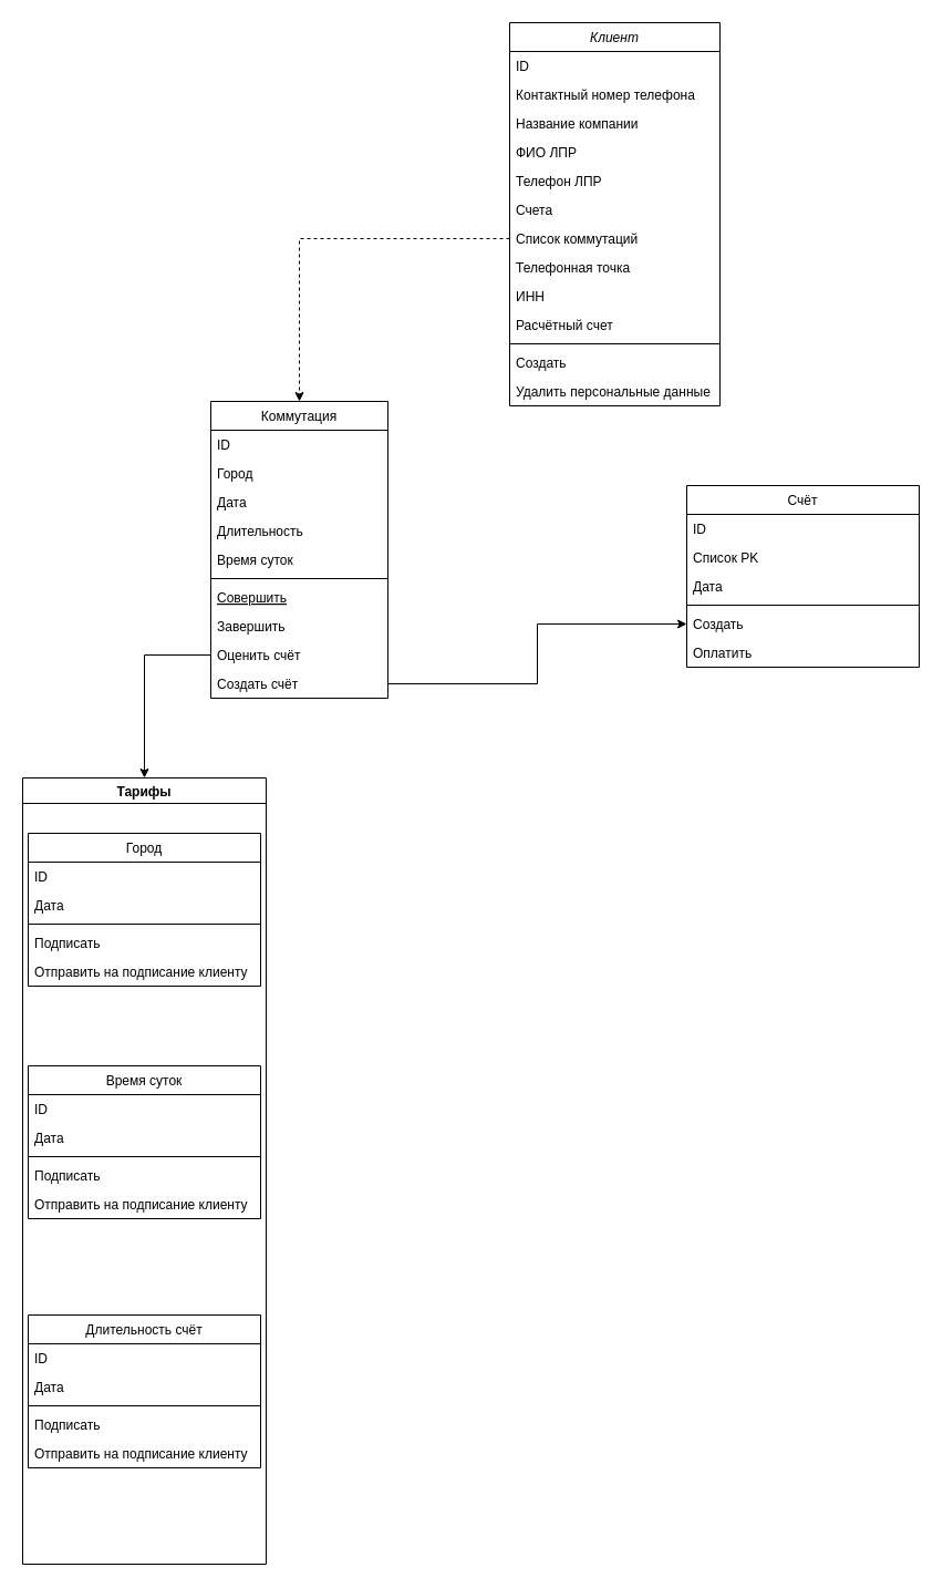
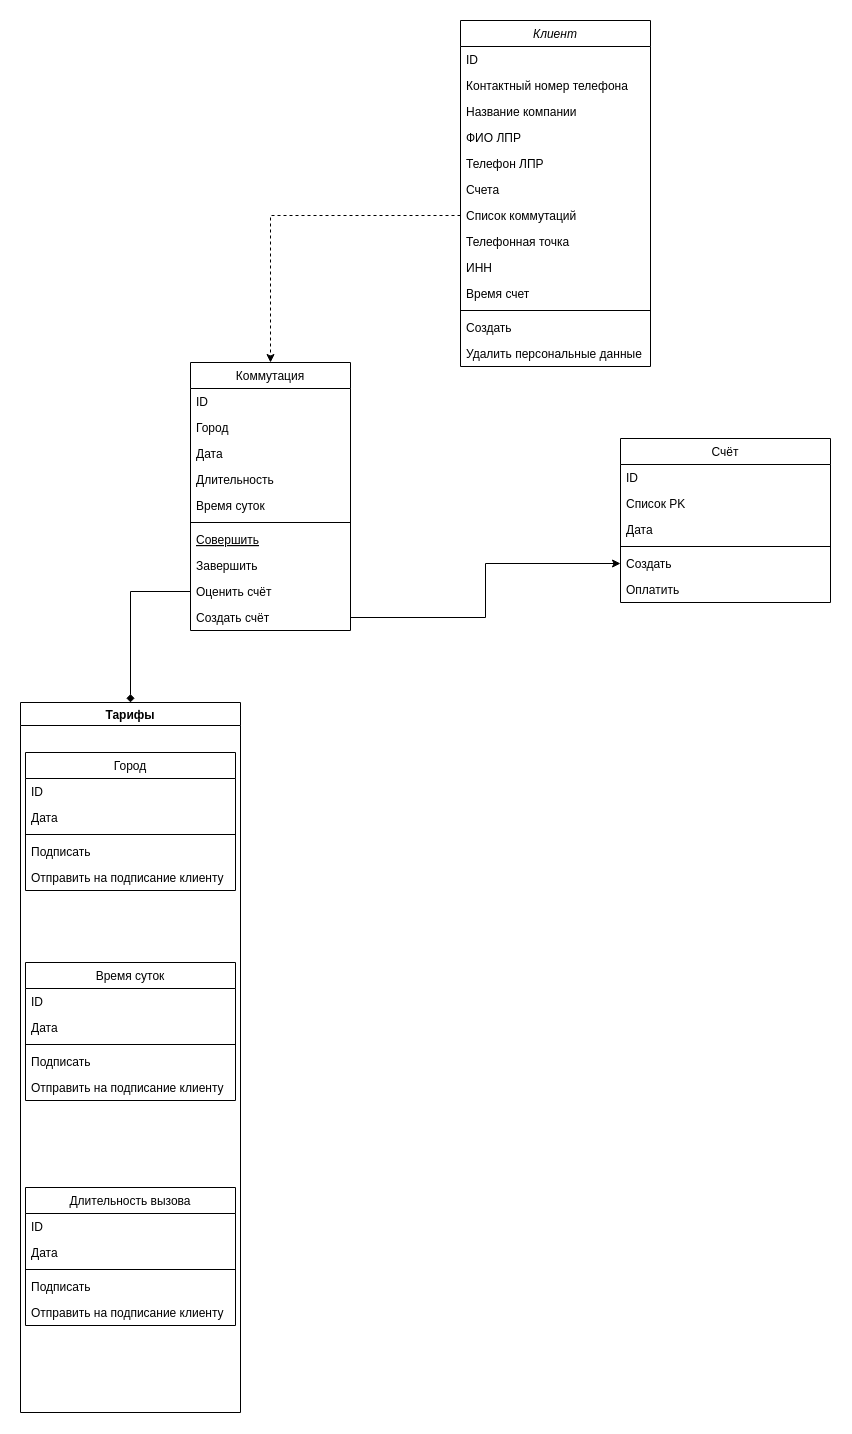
  <mxCell id="0" />
  <mxCell id="1" parent="0" />
  <mxCell id="2" value="Клиент" style="swimlane;fontStyle=2;align=center;verticalAlign=top;childLayout=stackLayout;horizontal=1;startSize=26;horizontalStack=0;resizeParent=1;resizeLast=0;collapsible=1;marginBottom=0;rounded=0;shadow=0;strokeWidth=1;" parent="1" vertex="1"><mxGeometry x="460" y="20" width="190" height="346" as="geometry"><mxRectangle x="230" y="140" width="160" height="26" as="alternateBounds" /></mxGeometry></mxCell>
  <mxCell id="3" value="ID" style="text;align=left;verticalAlign=top;spacingLeft=4;spacingRight=4;overflow=hidden;rotatable=0;points=[[0,0.5],[1,0.5]];portConstraint=eastwest;" parent="2" vertex="1"><mxGeometry y="26" width="190" height="26" as="geometry" /></mxCell>
  <mxCell id="4" value="Контактный номер телефона" style="text;align=left;verticalAlign=top;spacingLeft=4;spacingRight=4;overflow=hidden;rotatable=0;points=[[0,0.5],[1,0.5]];portConstraint=eastwest;rounded=0;shadow=0;html=0;" parent="2" vertex="1"><mxGeometry y="52" width="190" height="26" as="geometry" /></mxCell>
  <mxCell id="5" value="Название компании" style="text;align=left;verticalAlign=top;spacingLeft=4;spacingRight=4;overflow=hidden;rotatable=0;points=[[0,0.5],[1,0.5]];portConstraint=eastwest;rounded=0;shadow=0;html=0;" parent="2" vertex="1"><mxGeometry y="78" width="190" height="26" as="geometry" /></mxCell>
  <mxCell id="6" value="ФИО ЛПР" style="text;align=left;verticalAlign=top;spacingLeft=4;spacingRight=4;overflow=hidden;rotatable=0;points=[[0,0.5],[1,0.5]];portConstraint=eastwest;rounded=0;shadow=0;html=0;" vertex="1" parent="2"><mxGeometry y="104" width="190" height="26" as="geometry" /></mxCell>
  <mxCell id="7" value="Телефон ЛПР" style="text;align=left;verticalAlign=top;spacingLeft=4;spacingRight=4;overflow=hidden;rotatable=0;points=[[0,0.5],[1,0.5]];portConstraint=eastwest;rounded=0;shadow=0;html=0;" vertex="1" parent="2"><mxGeometry y="130" width="190" height="26" as="geometry" /></mxCell>
  <mxCell id="8" value="Счета" style="text;align=left;verticalAlign=top;spacingLeft=4;spacingRight=4;overflow=hidden;rotatable=0;points=[[0,0.5],[1,0.5]];portConstraint=eastwest;rounded=0;shadow=0;html=0;" vertex="1" parent="2"><mxGeometry y="156" width="190" height="26" as="geometry" /></mxCell>
  <mxCell id="9" value="Список коммутаций" style="text;align=left;verticalAlign=top;spacingLeft=4;spacingRight=4;overflow=hidden;rotatable=0;points=[[0,0.5],[1,0.5]];portConstraint=eastwest;rounded=0;shadow=0;html=0;" vertex="1" parent="2"><mxGeometry y="182" width="190" height="26" as="geometry" /></mxCell>
  <mxCell id="10" value="Телефонная точка" style="text;align=left;verticalAlign=top;spacingLeft=4;spacingRight=4;overflow=hidden;rotatable=0;points=[[0,0.5],[1,0.5]];portConstraint=eastwest;rounded=0;shadow=0;html=0;" vertex="1" parent="2"><mxGeometry y="208" width="190" height="26" as="geometry" /></mxCell>
  <mxCell id="11" value="ИНН" style="text;align=left;verticalAlign=top;spacingLeft=4;spacingRight=4;overflow=hidden;rotatable=0;points=[[0,0.5],[1,0.5]];portConstraint=eastwest;rounded=0;shadow=0;html=0;" vertex="1" parent="2"><mxGeometry y="234" width="190" height="26" as="geometry" /></mxCell>
- <mxCell id="12" value="Расчётный счет" style="text;align=left;verticalAlign=top;spacingLeft=4;spacingRight=4;overflow=hidden;rotatable=0;points=[[0,0.5],[1,0.5]];portConstraint=eastwest;rounded=0;shadow=0;html=0;" vertex="1" parent="2"><mxGeometry y="260" width="190" height="26" as="geometry" /></mxCell>
+ <mxCell id="12" value="Время счет" style="text;align=left;verticalAlign=top;spacingLeft=4;spacingRight=4;overflow=hidden;rotatable=0;points=[[0,0.5],[1,0.5]];portConstraint=eastwest;rounded=0;shadow=0;html=0;" vertex="1" parent="2"><mxGeometry y="260" width="190" height="26" as="geometry" /></mxCell>
  <mxCell id="13" value="" style="line;html=1;strokeWidth=1;align=left;verticalAlign=middle;spacingTop=-1;spacingLeft=3;spacingRight=3;rotatable=0;labelPosition=right;points=[];portConstraint=eastwest;" parent="2" vertex="1"><mxGeometry y="286" width="190" height="8" as="geometry" /></mxCell>
  <mxCell id="14" value="Создать" style="text;align=left;verticalAlign=top;spacingLeft=4;spacingRight=4;overflow=hidden;rotatable=0;points=[[0,0.5],[1,0.5]];portConstraint=eastwest;" vertex="1" parent="2"><mxGeometry y="294" width="190" height="26" as="geometry" /></mxCell>
  <mxCell id="15" value="Удалить персональные данные" style="text;align=left;verticalAlign=top;spacingLeft=4;spacingRight=4;overflow=hidden;rotatable=0;points=[[0,0.5],[1,0.5]];portConstraint=eastwest;" parent="2" vertex="1"><mxGeometry y="320" width="190" height="26" as="geometry" /></mxCell>
  <mxCell id="16" value="Коммутация" style="swimlane;fontStyle=0;align=center;verticalAlign=top;childLayout=stackLayout;horizontal=1;startSize=26;horizontalStack=0;resizeParent=1;resizeLast=0;collapsible=1;marginBottom=0;rounded=0;shadow=0;strokeWidth=1;" parent="1" vertex="1"><mxGeometry x="190" y="362" width="160" height="268" as="geometry"><mxRectangle x="130" y="380" width="160" height="26" as="alternateBounds" /></mxGeometry></mxCell>
  <mxCell id="17" value="ID" style="text;align=left;verticalAlign=top;spacingLeft=4;spacingRight=4;overflow=hidden;rotatable=0;points=[[0,0.5],[1,0.5]];portConstraint=eastwest;" vertex="1" parent="16"><mxGeometry y="26" width="160" height="26" as="geometry" /></mxCell>
  <mxCell id="18" value="Город" style="text;align=left;verticalAlign=top;spacingLeft=4;spacingRight=4;overflow=hidden;rotatable=0;points=[[0,0.5],[1,0.5]];portConstraint=eastwest;" parent="16" vertex="1"><mxGeometry y="52" width="160" height="26" as="geometry" /></mxCell>
  <mxCell id="19" value="Дата" style="text;align=left;verticalAlign=top;spacingLeft=4;spacingRight=4;overflow=hidden;rotatable=0;points=[[0,0.5],[1,0.5]];portConstraint=eastwest;rounded=0;shadow=0;html=0;" parent="16" vertex="1"><mxGeometry y="78" width="160" height="26" as="geometry" /></mxCell>
  <mxCell id="20" value="Длительность" style="text;align=left;verticalAlign=top;spacingLeft=4;spacingRight=4;overflow=hidden;rotatable=0;points=[[0,0.5],[1,0.5]];portConstraint=eastwest;rounded=0;shadow=0;html=0;" vertex="1" parent="16"><mxGeometry y="104" width="160" height="26" as="geometry" /></mxCell>
  <mxCell id="21" value="Время суток" style="text;align=left;verticalAlign=top;spacingLeft=4;spacingRight=4;overflow=hidden;rotatable=0;points=[[0,0.5],[1,0.5]];portConstraint=eastwest;rounded=0;shadow=0;html=0;" vertex="1" parent="16"><mxGeometry y="130" width="160" height="26" as="geometry" /></mxCell>
  <mxCell id="22" value="" style="line;html=1;strokeWidth=1;align=left;verticalAlign=middle;spacingTop=-1;spacingLeft=3;spacingRight=3;rotatable=0;labelPosition=right;points=[];portConstraint=eastwest;" parent="16" vertex="1"><mxGeometry y="156" width="160" height="8" as="geometry" /></mxCell>
  <mxCell id="23" value="Совершить" style="text;align=left;verticalAlign=top;spacingLeft=4;spacingRight=4;overflow=hidden;rotatable=0;points=[[0,0.5],[1,0.5]];portConstraint=eastwest;fontStyle=4" parent="16" vertex="1"><mxGeometry y="164" width="160" height="26" as="geometry" /></mxCell>
  <mxCell id="24" value="Завершить" style="text;align=left;verticalAlign=top;spacingLeft=4;spacingRight=4;overflow=hidden;rotatable=0;points=[[0,0.5],[1,0.5]];portConstraint=eastwest;" parent="16" vertex="1"><mxGeometry y="190" width="160" height="26" as="geometry" /></mxCell>
  <mxCell id="25" value="Оценить счёт" style="text;align=left;verticalAlign=top;spacingLeft=4;spacingRight=4;overflow=hidden;rotatable=0;points=[[0,0.5],[1,0.5]];portConstraint=eastwest;" vertex="1" parent="16"><mxGeometry y="216" width="160" height="26" as="geometry" /></mxCell>
  <mxCell id="26" value="Создать счёт" style="text;align=left;verticalAlign=top;spacingLeft=4;spacingRight=4;overflow=hidden;rotatable=0;points=[[0,0.5],[1,0.5]];portConstraint=eastwest;" vertex="1" parent="16"><mxGeometry y="242" width="160" height="26" as="geometry" /></mxCell>
  <mxCell id="27" value="Счёт" style="swimlane;fontStyle=0;align=center;verticalAlign=top;childLayout=stackLayout;horizontal=1;startSize=26;horizontalStack=0;resizeParent=1;resizeLast=0;collapsible=1;marginBottom=0;rounded=0;shadow=0;strokeWidth=1;" vertex="1" parent="1"><mxGeometry x="620" y="438" width="210" height="164" as="geometry"><mxRectangle x="340" y="380" width="170" height="26" as="alternateBounds" /></mxGeometry></mxCell>
  <mxCell id="28" value="ID" style="text;align=left;verticalAlign=top;spacingLeft=4;spacingRight=4;overflow=hidden;rotatable=0;points=[[0,0.5],[1,0.5]];portConstraint=eastwest;" vertex="1" parent="27"><mxGeometry y="26" width="210" height="26" as="geometry" /></mxCell>
  <mxCell id="29" value="Список PK" style="text;align=left;verticalAlign=top;spacingLeft=4;spacingRight=4;overflow=hidden;rotatable=0;points=[[0,0.5],[1,0.5]];portConstraint=eastwest;" vertex="1" parent="27"><mxGeometry y="52" width="210" height="26" as="geometry" /></mxCell>
  <mxCell id="30" value="Дата" style="text;align=left;verticalAlign=top;spacingLeft=4;spacingRight=4;overflow=hidden;rotatable=0;points=[[0,0.5],[1,0.5]];portConstraint=eastwest;" vertex="1" parent="27"><mxGeometry y="78" width="210" height="26" as="geometry" /></mxCell>
  <mxCell id="31" value="" style="line;html=1;strokeWidth=1;align=left;verticalAlign=middle;spacingTop=-1;spacingLeft=3;spacingRight=3;rotatable=0;labelPosition=right;points=[];portConstraint=eastwest;" vertex="1" parent="27"><mxGeometry y="104" width="210" height="8" as="geometry" /></mxCell>
  <mxCell id="32" value="Создать" style="text;align=left;verticalAlign=top;spacingLeft=4;spacingRight=4;overflow=hidden;rotatable=0;points=[[0,0.5],[1,0.5]];portConstraint=eastwest;" vertex="1" parent="27"><mxGeometry y="112" width="210" height="26" as="geometry" /></mxCell>
  <mxCell id="33" value="Оплатить" style="text;align=left;verticalAlign=top;spacingLeft=4;spacingRight=4;overflow=hidden;rotatable=0;points=[[0,0.5],[1,0.5]];portConstraint=eastwest;" vertex="1" parent="27"><mxGeometry y="138" width="210" height="26" as="geometry" /></mxCell>
  <mxCell id="34" style="edgeStyle=orthogonalEdgeStyle;rounded=0;orthogonalLoop=1;jettySize=auto;html=1;dashed=1;" edge="1" parent="1" source="9" target="16"><mxGeometry relative="1" as="geometry" /></mxCell>
  <mxCell id="35" value="Тарифы" style="swimlane;startSize=23;" vertex="1" parent="1"><mxGeometry y="702" width="220" height="710" as="geometry" x="20" /></mxCell>
  <mxCell id="36" value="Город" style="swimlane;fontStyle=0;align=center;verticalAlign=top;childLayout=stackLayout;horizontal=1;startSize=26;horizontalStack=0;resizeParent=1;resizeLast=0;collapsible=1;marginBottom=0;rounded=0;shadow=0;strokeWidth=1;" vertex="1" parent="35"><mxGeometry x="5" y="50" width="210" height="138" as="geometry"><mxRectangle x="340" y="380" width="170" height="26" as="alternateBounds" /></mxGeometry></mxCell>
  <mxCell id="37" value="ID" style="text;align=left;verticalAlign=top;spacingLeft=4;spacingRight=4;overflow=hidden;rotatable=0;points=[[0,0.5],[1,0.5]];portConstraint=eastwest;" vertex="1" parent="36"><mxGeometry y="26" width="210" height="26" as="geometry" /></mxCell>
  <mxCell id="38" value="Дата" style="text;align=left;verticalAlign=top;spacingLeft=4;spacingRight=4;overflow=hidden;rotatable=0;points=[[0,0.5],[1,0.5]];portConstraint=eastwest;" vertex="1" parent="36"><mxGeometry y="52" width="210" height="26" as="geometry" /></mxCell>
  <mxCell id="39" value="" style="line;html=1;strokeWidth=1;align=left;verticalAlign=middle;spacingTop=-1;spacingLeft=3;spacingRight=3;rotatable=0;labelPosition=right;points=[];portConstraint=eastwest;" vertex="1" parent="36"><mxGeometry y="78" width="210" height="8" as="geometry" /></mxCell>
  <mxCell id="40" value="Подписать" style="text;align=left;verticalAlign=top;spacingLeft=4;spacingRight=4;overflow=hidden;rotatable=0;points=[[0,0.5],[1,0.5]];portConstraint=eastwest;" vertex="1" parent="36"><mxGeometry y="86" width="210" height="26" as="geometry" /></mxCell>
  <mxCell id="41" value="Отправить на подписание клиенту" style="text;align=left;verticalAlign=top;spacingLeft=4;spacingRight=4;overflow=hidden;rotatable=0;points=[[0,0.5],[1,0.5]];portConstraint=eastwest;" vertex="1" parent="36"><mxGeometry y="112" width="210" height="26" as="geometry" /></mxCell>
  <mxCell id="42" value="Время суток" style="swimlane;fontStyle=0;align=center;verticalAlign=top;childLayout=stackLayout;horizontal=1;startSize=26;horizontalStack=0;resizeParent=1;resizeLast=0;collapsible=1;marginBottom=0;rounded=0;shadow=0;strokeWidth=1;" vertex="1" parent="35"><mxGeometry x="5" y="260" width="210" height="138" as="geometry"><mxRectangle x="340" y="380" width="170" height="26" as="alternateBounds" /></mxGeometry></mxCell>
  <mxCell id="43" value="ID" style="text;align=left;verticalAlign=top;spacingLeft=4;spacingRight=4;overflow=hidden;rotatable=0;points=[[0,0.5],[1,0.5]];portConstraint=eastwest;" vertex="1" parent="42"><mxGeometry y="26" width="210" height="26" as="geometry" /></mxCell>
  <mxCell id="44" value="Дата" style="text;align=left;verticalAlign=top;spacingLeft=4;spacingRight=4;overflow=hidden;rotatable=0;points=[[0,0.5],[1,0.5]];portConstraint=eastwest;" vertex="1" parent="42"><mxGeometry y="52" width="210" height="26" as="geometry" /></mxCell>
  <mxCell id="45" value="" style="line;html=1;strokeWidth=1;align=left;verticalAlign=middle;spacingTop=-1;spacingLeft=3;spacingRight=3;rotatable=0;labelPosition=right;points=[];portConstraint=eastwest;" vertex="1" parent="42"><mxGeometry y="78" width="210" height="8" as="geometry" /></mxCell>
  <mxCell id="46" value="Подписать" style="text;align=left;verticalAlign=top;spacingLeft=4;spacingRight=4;overflow=hidden;rotatable=0;points=[[0,0.5],[1,0.5]];portConstraint=eastwest;" vertex="1" parent="42"><mxGeometry y="86" width="210" height="26" as="geometry" /></mxCell>
  <mxCell id="47" value="Отправить на подписание клиенту" style="text;align=left;verticalAlign=top;spacingLeft=4;spacingRight=4;overflow=hidden;rotatable=0;points=[[0,0.5],[1,0.5]];portConstraint=eastwest;" vertex="1" parent="42"><mxGeometry y="112" width="210" height="26" as="geometry" /></mxCell>
- <mxCell id="48" value="Длительность счёт" style="swimlane;fontStyle=0;align=center;verticalAlign=top;childLayout=stackLayout;horizontal=1;startSize=26;horizontalStack=0;resizeParent=1;resizeLast=0;collapsible=1;marginBottom=0;rounded=0;shadow=0;strokeWidth=1;" vertex="1" parent="35"><mxGeometry x="5" y="485" width="210" height="138" as="geometry"><mxRectangle x="340" y="380" width="170" height="26" as="alternateBounds" /></mxGeometry></mxCell>
+ <mxCell id="48" value="Длительность вызова" style="swimlane;fontStyle=0;align=center;verticalAlign=top;childLayout=stackLayout;horizontal=1;startSize=26;horizontalStack=0;resizeParent=1;resizeLast=0;collapsible=1;marginBottom=0;rounded=0;shadow=0;strokeWidth=1;" vertex="1" parent="35"><mxGeometry x="5" y="485" width="210" height="138" as="geometry"><mxRectangle x="340" y="380" width="170" height="26" as="alternateBounds" /></mxGeometry></mxCell>
  <mxCell id="49" value="ID" style="text;align=left;verticalAlign=top;spacingLeft=4;spacingRight=4;overflow=hidden;rotatable=0;points=[[0,0.5],[1,0.5]];portConstraint=eastwest;" vertex="1" parent="48"><mxGeometry y="26" width="210" height="26" as="geometry" /></mxCell>
  <mxCell id="50" value="Дата" style="text;align=left;verticalAlign=top;spacingLeft=4;spacingRight=4;overflow=hidden;rotatable=0;points=[[0,0.5],[1,0.5]];portConstraint=eastwest;" vertex="1" parent="48"><mxGeometry y="52" width="210" height="26" as="geometry" /></mxCell>
  <mxCell id="51" value="" style="line;html=1;strokeWidth=1;align=left;verticalAlign=middle;spacingTop=-1;spacingLeft=3;spacingRight=3;rotatable=0;labelPosition=right;points=[];portConstraint=eastwest;" vertex="1" parent="48"><mxGeometry y="78" width="210" height="8" as="geometry" /></mxCell>
  <mxCell id="52" value="Подписать" style="text;align=left;verticalAlign=top;spacingLeft=4;spacingRight=4;overflow=hidden;rotatable=0;points=[[0,0.5],[1,0.5]];portConstraint=eastwest;" vertex="1" parent="48"><mxGeometry y="86" width="210" height="26" as="geometry" /></mxCell>
  <mxCell id="53" value="Отправить на подписание клиенту" style="text;align=left;verticalAlign=top;spacingLeft=4;spacingRight=4;overflow=hidden;rotatable=0;points=[[0,0.5],[1,0.5]];portConstraint=eastwest;" vertex="1" parent="48"><mxGeometry y="112" width="210" height="26" as="geometry" /></mxCell>
  <mxCell id="54" style="edgeStyle=orthogonalEdgeStyle;rounded=0;orthogonalLoop=1;jettySize=auto;html=1;entryX=0;entryY=0.5;entryDx=0;entryDy=0;" edge="1" parent="1" source="26" target="32"><mxGeometry relative="1" as="geometry" /></mxCell>
- <mxCell id="55" style="edgeStyle=orthogonalEdgeStyle;rounded=0;orthogonalLoop=1;jettySize=auto;html=1;entryX=0.5;entryY=0;entryDx=0;entryDy=0;" edge="1" parent="1" source="25" target="35"><mxGeometry relative="1" as="geometry" /></mxCell>
+ <mxCell id="55" style="edgeStyle=orthogonalEdgeStyle;rounded=0;orthogonalLoop=1;jettySize=auto;html=1;entryX=0.5;entryY=0;entryDx=0;entryDy=0;endArrow=diamond;" edge="1" parent="1" source="25" target="35"><mxGeometry relative="1" as="geometry" /></mxCell>
